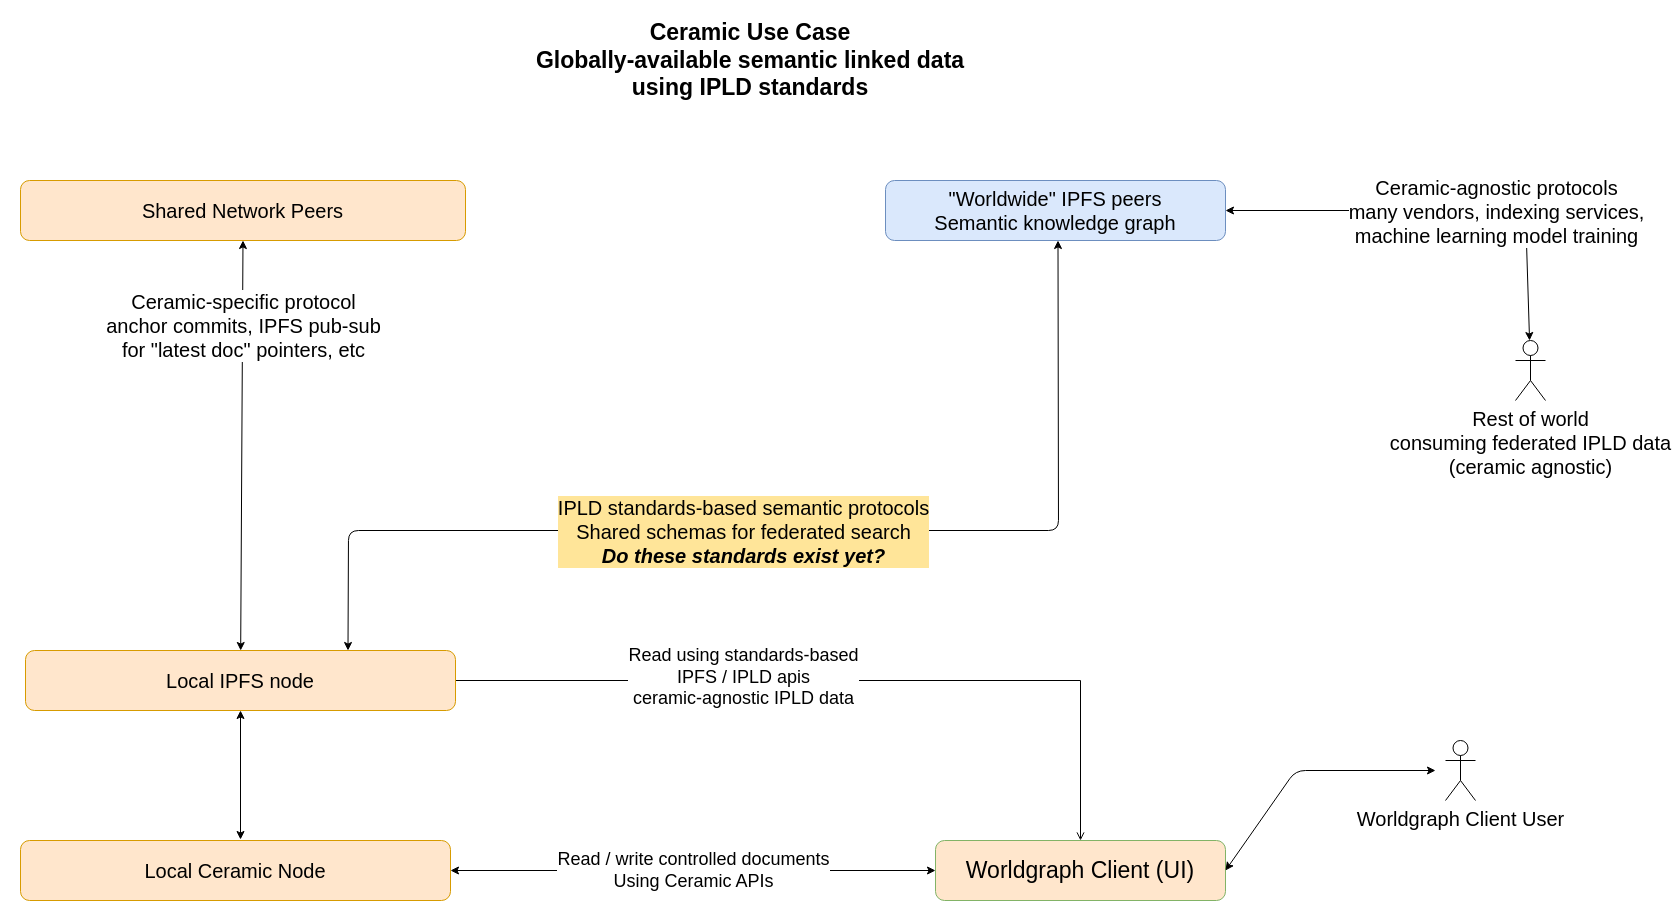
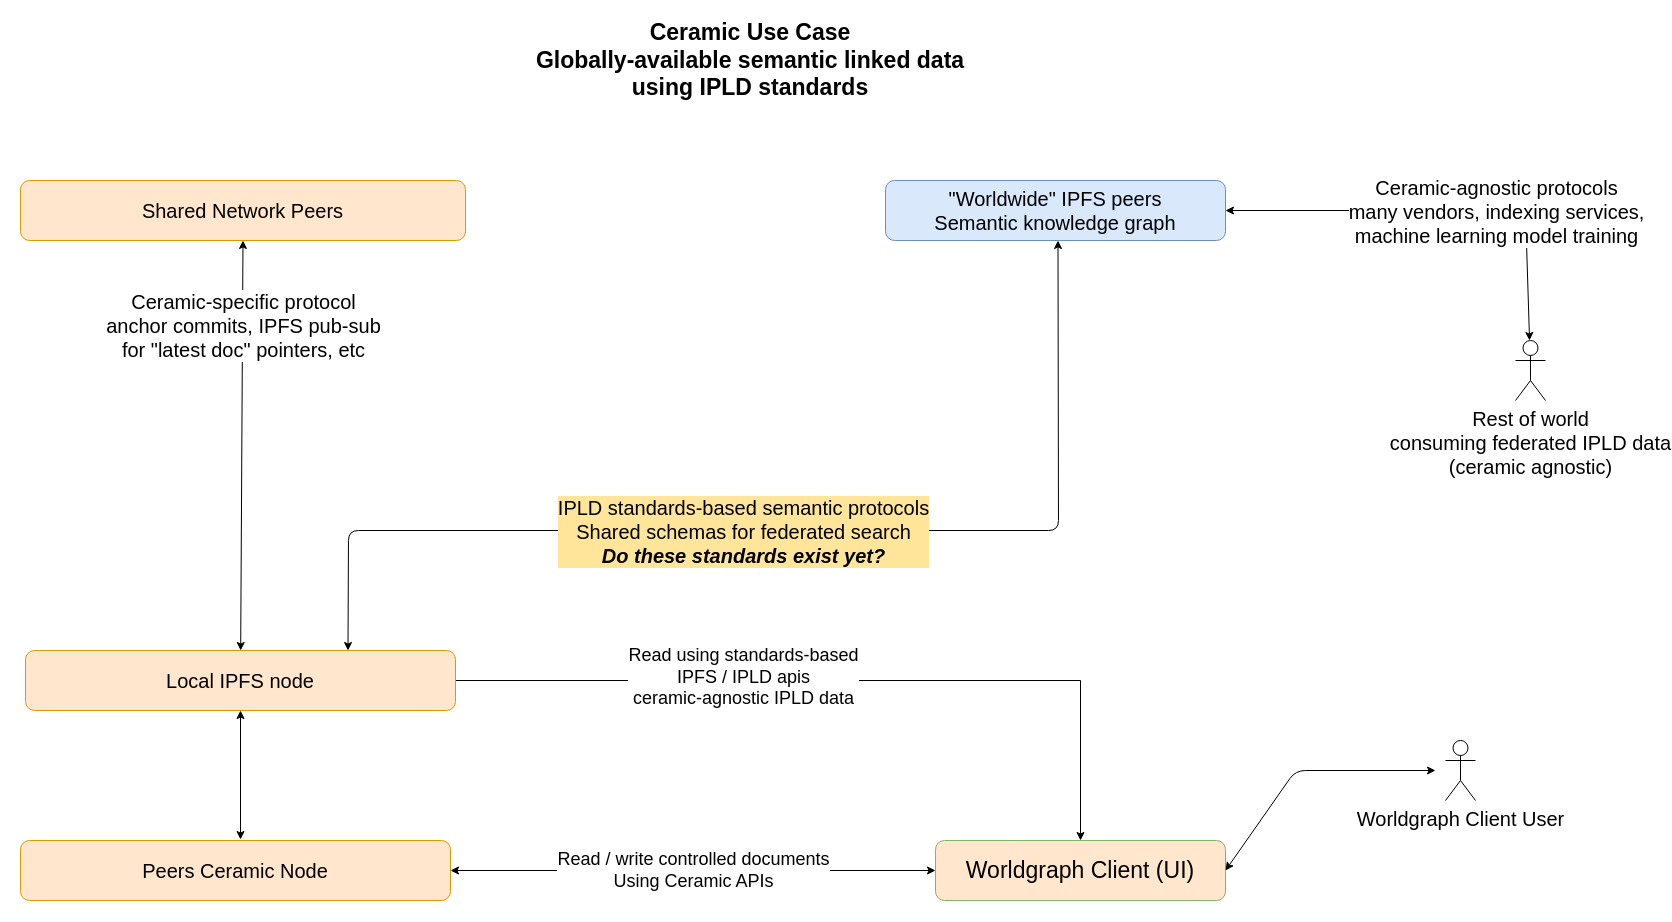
  <mxCell id="0" />
  <mxCell id="1" parent="0" />
  <mxCell id="2" value="Ceramic Use Case&lt;br style=&quot;font-size: 23px&quot;&gt;Globally-available semantic linked data &lt;br&gt;using IPLD standards" style="text;html=1;strokeColor=none;fillColor=none;align=center;verticalAlign=middle;whiteSpace=wrap;rounded=0;fontSize=23;fontStyle=1" vertex="1" parent="1"><mxGeometry x="475" y="20" width="550" height="80" as="geometry" /></mxCell>
- <mxCell id="3" style="edgeStyle=orthogonalEdgeStyle;rounded=0;orthogonalLoop=1;jettySize=auto;html=1;exitX=1;exitY=0.5;exitDx=0;exitDy=0;entryX=0.5;entryY=0;entryDx=0;entryDy=0;fontSize=18;endArrow=open;" edge="1" parent="1" source="5" target="8"><mxGeometry relative="1" as="geometry" /></mxCell>
+ <mxCell id="3" style="edgeStyle=orthogonalEdgeStyle;rounded=0;orthogonalLoop=1;jettySize=auto;html=1;exitX=1;exitY=0.5;exitDx=0;exitDy=0;entryX=0.5;entryY=0;entryDx=0;entryDy=0;fontSize=18;" edge="1" parent="1" source="5" target="8"><mxGeometry relative="1" as="geometry" /></mxCell>
  <mxCell id="4" value="Read using standards-based&lt;br&gt;IPFS / IPLD apis&lt;br&gt;ceramic-agnostic IPLD data" style="edgeLabel;html=1;align=center;verticalAlign=middle;resizable=0;points=[];fontSize=18;" vertex="1" connectable="0" parent="3"><mxGeometry x="-0.269" y="4" relative="1" as="geometry"><mxPoint as="offset" /></mxGeometry></mxCell>
  <mxCell id="5" value="Local IPFS node" style="rounded=1;whiteSpace=wrap;html=1;fontSize=20;fillColor=#ffe6cc;strokeColor=#d79b00;" vertex="1" parent="1"><mxGeometry x="25" y="650" width="430" height="60" as="geometry" /></mxCell>
- <mxCell id="6" value="Local Ceramic Node" style="rounded=1;whiteSpace=wrap;html=1;fontSize=20;fillColor=#ffe6cc;strokeColor=#d79b00;" vertex="1" parent="1"><mxGeometry x="20" y="840" width="430" height="60" as="geometry" /></mxCell>
+ <mxCell id="6" value="Peers Ceramic Node" style="rounded=1;whiteSpace=wrap;html=1;fontSize=20;fillColor=#ffe6cc;strokeColor=#d79b00;" vertex="1" parent="1"><mxGeometry x="20" y="840" width="430" height="60" as="geometry" /></mxCell>
  <mxCell id="7" value="" style="endArrow=classic;startArrow=classic;html=1;fontSize=23;entryX=0.5;entryY=1;entryDx=0;entryDy=0;" edge="1" parent="1" target="5"><mxGeometry width="50" height="50" relative="1" as="geometry"><mxPoint x="240" y="839" as="sourcePoint" /><mxPoint x="246" y="730" as="targetPoint" /></mxGeometry></mxCell>
  <mxCell id="8" value="Worldgraph Client (UI)" style="rounded=1;whiteSpace=wrap;html=1;fontSize=23;fillColor=#ffe6cc;strokeColor=#82b366;" vertex="1" parent="1"><mxGeometry x="935" y="840" width="290" height="60" as="geometry" /></mxCell>
  <mxCell id="9" value="Read / write controlled documents&lt;br&gt;Using Ceramic APIs" style="endArrow=classic;startArrow=classic;html=1;fontSize=18;exitX=1;exitY=0.5;exitDx=0;exitDy=0;entryX=0;entryY=0.5;entryDx=0;entryDy=0;" edge="1" parent="1" source="6" target="8"><mxGeometry width="50" height="50" relative="1" as="geometry"><mxPoint x="715" y="770" as="sourcePoint" /><mxPoint x="765" y="720" as="targetPoint" /></mxGeometry></mxCell>
  <mxCell id="10" value="Shared Network Peers" style="rounded=1;whiteSpace=wrap;html=1;fontSize=20;fillColor=#ffe6cc;strokeColor=#d79b00;" vertex="1" parent="1"><mxGeometry x="20" y="180" width="445" height="60" as="geometry" /></mxCell>
  <mxCell id="11" value="" style="endArrow=classic;startArrow=classic;html=1;fontSize=18;entryX=0.5;entryY=1;entryDx=0;entryDy=0;" edge="1" parent="1" source="5" target="10"><mxGeometry width="50" height="50" relative="1" as="geometry"><mxPoint x="145" y="510" as="sourcePoint" /><mxPoint x="195" y="460" as="targetPoint" /></mxGeometry></mxCell>
  <mxCell id="12" value="Ceramic-specific protocol&lt;br&gt;anchor commits, IPFS pub-sub &lt;br&gt;for &quot;latest doc&quot; pointers, etc" style="edgeLabel;html=1;align=center;verticalAlign=middle;resizable=0;points=[];fontSize=20;" vertex="1" connectable="0" parent="11"><mxGeometry x="0.434" y="-1" relative="1" as="geometry"><mxPoint x="-0.36" y="-32.01" as="offset" /></mxGeometry></mxCell>
  <mxCell id="13" value="" style="endArrow=classic;startArrow=classic;html=1;fontSize=20;exitX=0.75;exitY=0;exitDx=0;exitDy=0;entryX=0.5;entryY=1;entryDx=0;entryDy=0;" edge="1" parent="1" source="5"><mxGeometry width="50" height="50" relative="1" as="geometry"><mxPoint x="505" y="560" as="sourcePoint" /><mxPoint x="1057.5" y="240" as="targetPoint" /><Array as="points"><mxPoint x="348" y="530" /><mxPoint x="1058" y="530" /></Array></mxGeometry></mxCell>
  <mxCell id="14" value="IPLD standards-based semantic protocols&lt;br&gt;Shared schemas for federated search&lt;br&gt;&lt;i&gt;&lt;b&gt;Do these standards exist yet?&lt;/b&gt;&lt;/i&gt;" style="edgeLabel;html=1;align=center;verticalAlign=middle;resizable=0;points=[];fontSize=20;labelBackgroundColor=#FFE599;" vertex="1" connectable="0" parent="13"><mxGeometry x="-0.081" relative="1" as="geometry"><mxPoint as="offset" /></mxGeometry></mxCell>
  <mxCell id="15" value="Rest of world&lt;br&gt;consuming federated IPLD data&lt;br&gt;(ceramic agnostic)" style="shape=umlActor;verticalLabelPosition=bottom;verticalAlign=top;html=1;outlineConnect=0;fontSize=20;" vertex="1" parent="1"><mxGeometry x="1515" y="340" width="30" height="60" as="geometry" /></mxCell>
  <mxCell id="16" value="Worldgraph Client User" style="shape=umlActor;verticalLabelPosition=bottom;verticalAlign=top;html=1;outlineConnect=0;fontSize=20;" vertex="1" parent="1"><mxGeometry x="1445" y="740" width="30" height="60" as="geometry" /></mxCell>
  <mxCell id="17" value="" style="endArrow=classic;startArrow=classic;html=1;fontSize=20;exitX=1;exitY=0.5;exitDx=0;exitDy=0;" edge="1" parent="1" source="20" target="15"><mxGeometry width="50" height="50" relative="1" as="geometry"><mxPoint x="1280" y="195" as="sourcePoint" /><mxPoint x="1405" y="140" as="targetPoint" /><Array as="points"><mxPoint x="1525" y="210" /></Array></mxGeometry></mxCell>
  <mxCell id="18" value="Ceramic-agnostic protocols&lt;br&gt;many vendors, indexing services,&lt;br&gt;machine learning model training" style="edgeLabel;html=1;align=center;verticalAlign=middle;resizable=0;points=[];fontSize=20;" vertex="1" connectable="0" parent="17"><mxGeometry x="0.061" y="-2" relative="1" as="geometry"><mxPoint x="42" y="-2" as="offset" /></mxGeometry></mxCell>
  <mxCell id="19" value="" style="endArrow=classic;startArrow=classic;html=1;fontSize=20;exitX=1;exitY=0.5;exitDx=0;exitDy=0;" edge="1" parent="1" source="8"><mxGeometry width="50" height="50" relative="1" as="geometry"><mxPoint x="1315" y="870" as="sourcePoint" /><mxPoint x="1435" y="770" as="targetPoint" /><Array as="points"><mxPoint x="1295" y="770" /></Array></mxGeometry></mxCell>
  <mxCell id="20" value="&quot;Worldwide&quot; IPFS peers&lt;br&gt;Semantic knowledge graph" style="rounded=1;whiteSpace=wrap;html=1;labelBackgroundColor=none;fontSize=20;fillColor=#dae8fc;strokeColor=#6c8ebf;" vertex="1" parent="1"><mxGeometry x="885" y="180" width="340" height="60" as="geometry" /></mxCell>
